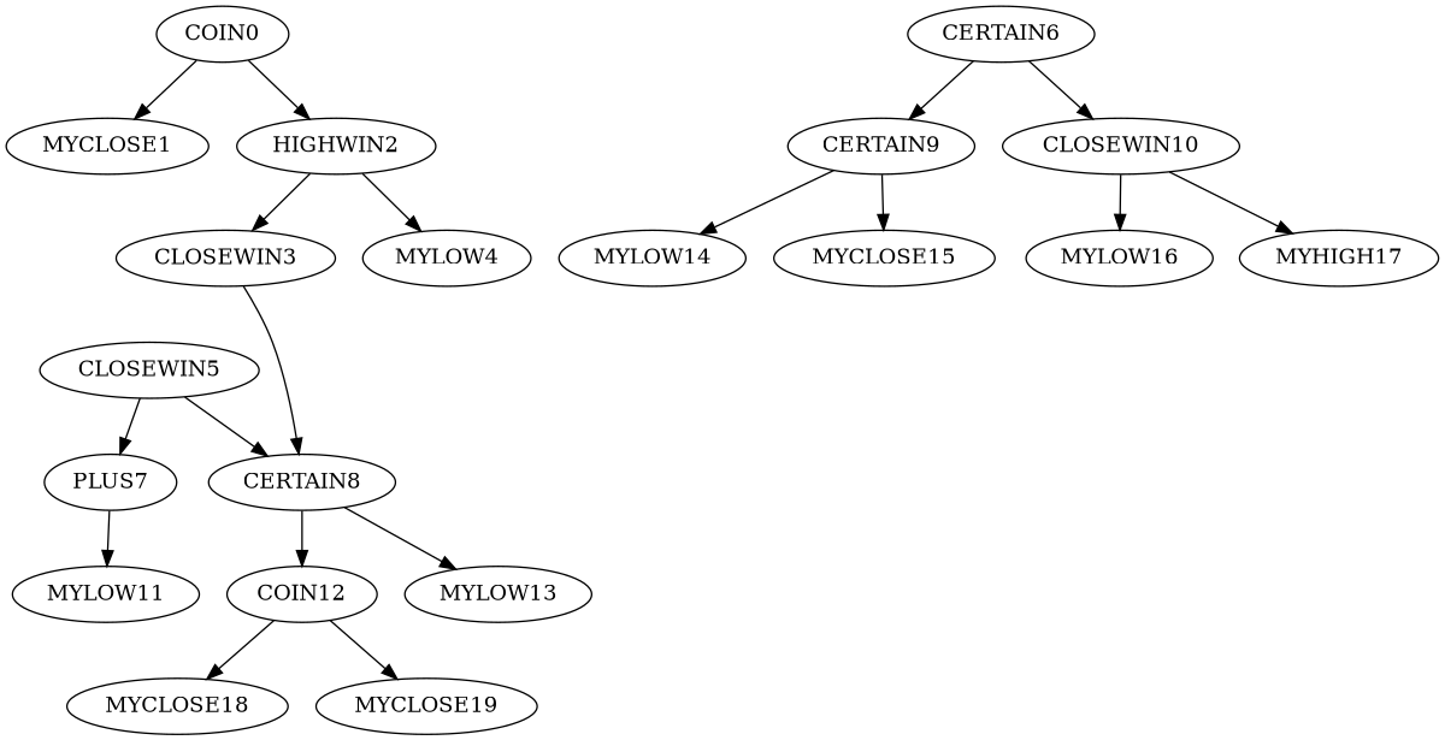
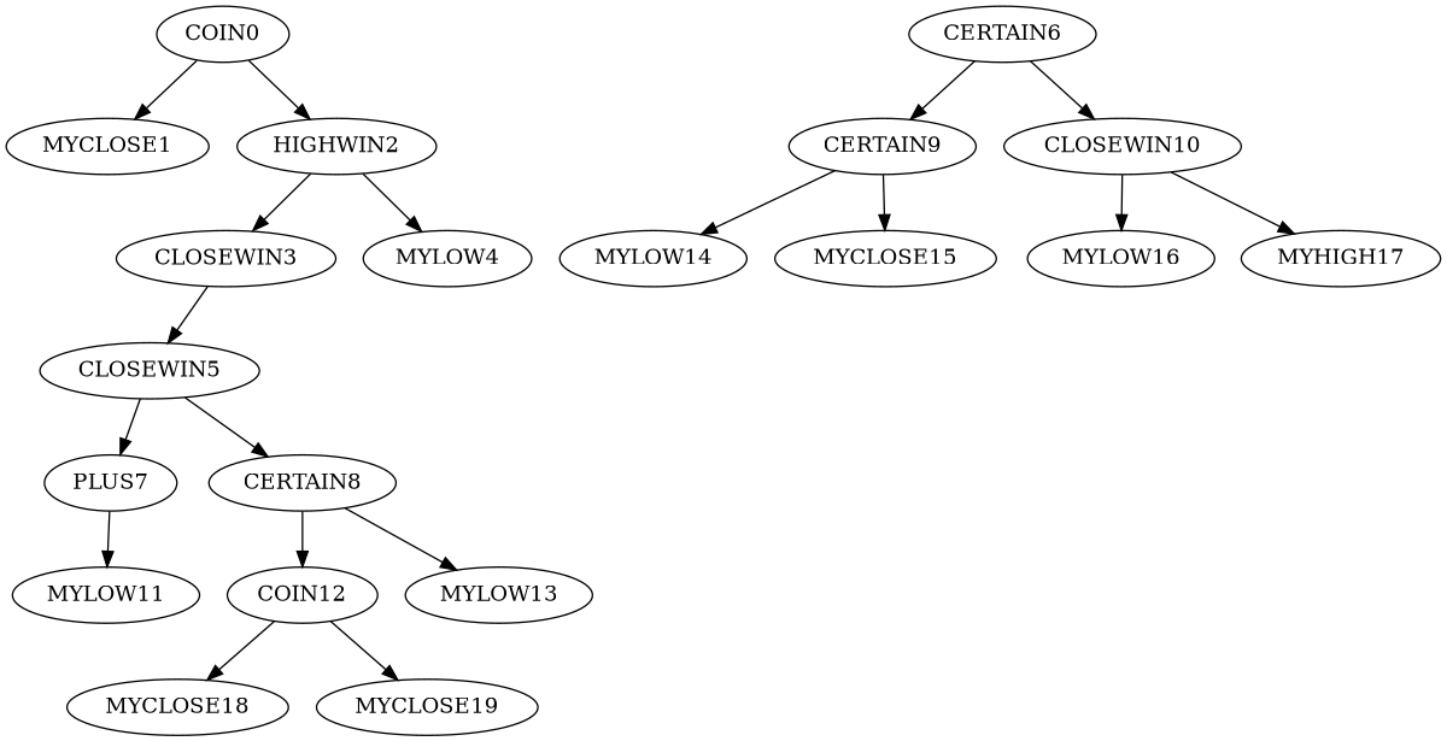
  digraph {
    COIN0
    MYCLOSE1
    HIGHWIN2
    CLOSEWIN3
    MYLOW4
    CLOSEWIN5
    PLUS7
    CERTAIN8
    CERTAIN6
    CERTAIN9
    CLOSEWIN10
    MYLOW11
    COIN12
    MYLOW13
    MYLOW14
    MYCLOSE15
    MYLOW16
    MYHIGH17
    n19 [label=MYCLOSE18]
    MYCLOSE19
    COIN0 -> MYCLOSE1
    COIN0 -> HIGHWIN2
    HIGHWIN2 -> CLOSEWIN3
    HIGHWIN2 -> MYLOW4
-   CLOSEWIN3 -> CERTAIN8
+   CLOSEWIN3 -> CLOSEWIN5
    CLOSEWIN5 -> PLUS7
    CLOSEWIN5 -> CERTAIN8
    PLUS7 -> MYLOW11
    CERTAIN8 -> COIN12
    CERTAIN8 -> MYLOW13
    CERTAIN6 -> CERTAIN9
    CERTAIN6 -> CLOSEWIN10
    CERTAIN9 -> MYLOW14
    CERTAIN9 -> MYCLOSE15
    CLOSEWIN10 -> MYLOW16
    CLOSEWIN10 -> MYHIGH17
    COIN12 -> n19
    COIN12 -> MYCLOSE19
  }
